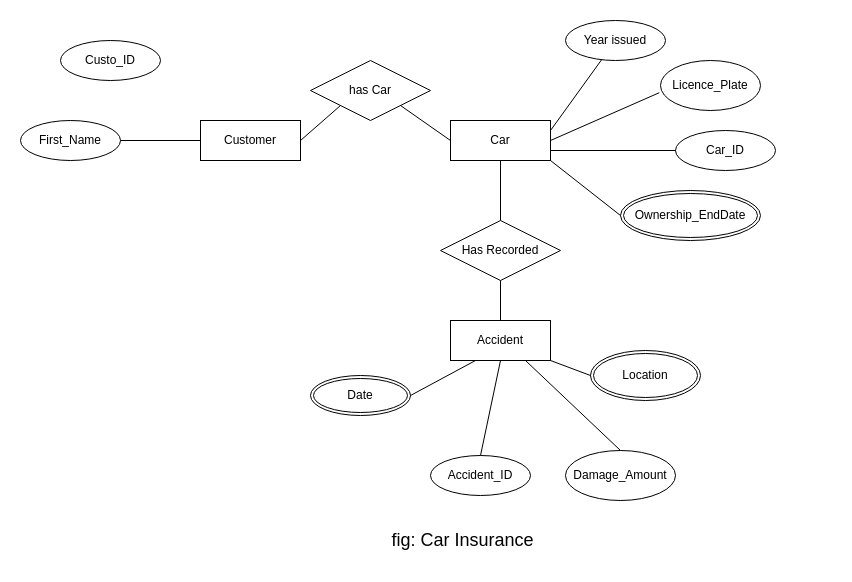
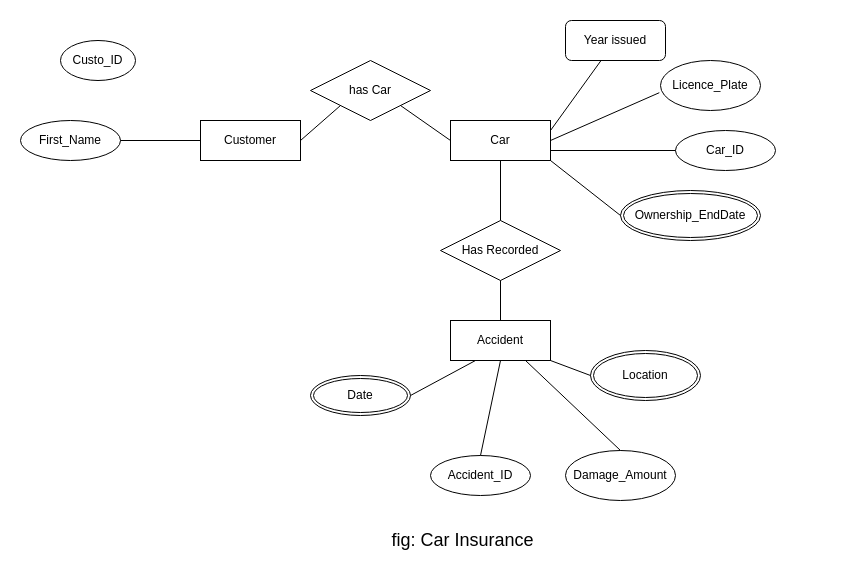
  <mxCell id="0" />
  <mxCell id="1" parent="0" />
  <mxCell id="2" value="Accident" style="whiteSpace=wrap;html=1;align=center;" parent="1" vertex="1"><mxGeometry x="450" y="320" width="100" height="40" as="geometry" /></mxCell>
  <mxCell id="3" value="Car" style="whiteSpace=wrap;html=1;align=center;" parent="1" vertex="1"><mxGeometry x="450" y="120" width="100" height="40" as="geometry" /></mxCell>
  <mxCell id="4" value="Customer" style="whiteSpace=wrap;html=1;align=center;" parent="1" vertex="1"><mxGeometry x="200" y="120" width="100" height="40" as="geometry" /></mxCell>
  <mxCell id="5" value="First_Name" style="ellipse;whiteSpace=wrap;html=1;align=center;" parent="1" vertex="1"><mxGeometry x="20" y="120" width="100" height="40" as="geometry" /></mxCell>
- <mxCell id="6" value="Custo_ID" style="ellipse;whiteSpace=wrap;html=1;align=center;" parent="1" vertex="1"><mxGeometry x="60" y="40" width="100" height="40" as="geometry" /></mxCell>
+ <mxCell id="6" value="Custo_ID" style="ellipse;whiteSpace=wrap;html=1;align=center;" parent="1" vertex="1"><mxGeometry x="60" y="40" width="75" height="40" as="geometry" /></mxCell>
  <mxCell id="7" value="Has Recorded" style="shape=rhombus;perimeter=rhombusPerimeter;whiteSpace=wrap;html=1;align=center;" parent="1" vertex="1"><mxGeometry x="440" y="220" width="120" height="60" as="geometry" /></mxCell>
  <mxCell id="8" value="has Car" style="shape=rhombus;perimeter=rhombusPerimeter;whiteSpace=wrap;html=1;align=center;" parent="1" vertex="1"><mxGeometry x="310" y="60" width="120" height="60" as="geometry" /></mxCell>
  <mxCell id="9" value="Damage_Amount" style="ellipse;whiteSpace=wrap;html=1;align=center;" parent="1" vertex="1"><mxGeometry x="565" y="450" width="110" height="50" as="geometry" /></mxCell>
  <mxCell id="10" value="Accident_ID" style="ellipse;whiteSpace=wrap;html=1;align=center;" parent="1" vertex="1"><mxGeometry x="430" y="455" width="100" height="40" as="geometry" /></mxCell>
  <mxCell id="11" value="Licence_Plate" style="ellipse;whiteSpace=wrap;html=1;align=center;" parent="1" vertex="1"><mxGeometry x="660" y="60" width="100" height="50" as="geometry" /></mxCell>
- <mxCell id="12" value="Year issued" style="ellipse;whiteSpace=wrap;html=1;align=center;" parent="1" vertex="1"><mxGeometry x="565" y="20" width="100" height="40" as="geometry" /></mxCell>
+ <mxCell id="12" value="Year issued" style="whiteSpace=wrap;html=1;align=center;rounded=1;" parent="1" vertex="1"><mxGeometry x="565" y="20" width="100" height="40" as="geometry" /></mxCell>
  <mxCell id="13" value="Car_ID" style="ellipse;whiteSpace=wrap;html=1;align=center;" parent="1" vertex="1"><mxGeometry x="675" y="130" width="100" height="40" as="geometry" /></mxCell>
  <mxCell id="14" value="Date" style="ellipse;shape=doubleEllipse;margin=3;whiteSpace=wrap;html=1;align=center;" parent="1" vertex="1"><mxGeometry x="310" y="375" width="100" height="40" as="geometry" /></mxCell>
  <mxCell id="15" value="Location" style="ellipse;shape=doubleEllipse;margin=3;whiteSpace=wrap;html=1;align=center;" parent="1" vertex="1"><mxGeometry x="590" y="350" width="110" height="50" as="geometry" /></mxCell>
  <mxCell id="16" value="Ownership_EndDate" style="ellipse;shape=doubleEllipse;margin=3;whiteSpace=wrap;html=1;align=center;" parent="1" vertex="1"><mxGeometry x="620" y="190" width="140" height="50" as="geometry" /></mxCell>
  <mxCell id="17" value="" style="endArrow=none;html=1;rounded=0;exitX=1;exitY=0.5;exitDx=0;exitDy=0;entryX=0;entryY=1;entryDx=0;entryDy=0;" parent="1" source="4" target="8" edge="1"><mxGeometry relative="1" as="geometry"><mxPoint x="430" y="230" as="sourcePoint" /><mxPoint x="590" y="230" as="targetPoint" /></mxGeometry></mxCell>
  <mxCell id="18" value="" style="endArrow=none;html=1;rounded=0;exitX=1;exitY=0.5;exitDx=0;exitDy=0;entryX=0;entryY=0.5;entryDx=0;entryDy=0;" parent="1" source="5" target="4" edge="1"><mxGeometry relative="1" as="geometry"><mxPoint x="430" y="230" as="sourcePoint" /><mxPoint x="590" y="230" as="targetPoint" /></mxGeometry></mxCell>
  <mxCell id="19" value="" style="endArrow=none;html=1;rounded=0;entryX=1;entryY=0.25;entryDx=0;entryDy=0;" parent="1" source="12" target="3" edge="1"><mxGeometry relative="1" as="geometry"><mxPoint x="430" y="230" as="sourcePoint" /><mxPoint x="590" y="230" as="targetPoint" /></mxGeometry></mxCell>
  <mxCell id="20" value="" style="endArrow=none;html=1;rounded=0;exitX=-0.012;exitY=0.644;exitDx=0;exitDy=0;exitPerimeter=0;entryX=1;entryY=0.5;entryDx=0;entryDy=0;" parent="1" source="11" target="3" edge="1"><mxGeometry relative="1" as="geometry"><mxPoint x="430" y="230" as="sourcePoint" /><mxPoint x="590" y="230" as="targetPoint" /></mxGeometry></mxCell>
  <mxCell id="21" value="" style="endArrow=none;html=1;rounded=0;exitX=0;exitY=0.5;exitDx=0;exitDy=0;entryX=1;entryY=1;entryDx=0;entryDy=0;" parent="1" source="16" target="3" edge="1"><mxGeometry relative="1" as="geometry"><mxPoint x="430" y="230" as="sourcePoint" /><mxPoint x="590" y="230" as="targetPoint" /></mxGeometry></mxCell>
  <mxCell id="22" value="" style="endArrow=none;html=1;rounded=0;entryX=0;entryY=0.5;entryDx=0;entryDy=0;exitX=1;exitY=1;exitDx=0;exitDy=0;" parent="1" source="2" target="15" edge="1"><mxGeometry relative="1" as="geometry"><mxPoint x="430" y="230" as="sourcePoint" /><mxPoint x="590" y="230" as="targetPoint" /></mxGeometry></mxCell>
  <mxCell id="23" value="" style="endArrow=none;html=1;rounded=0;exitX=0.5;exitY=0;exitDx=0;exitDy=0;entryX=0.75;entryY=1;entryDx=0;entryDy=0;" parent="1" source="9" target="2" edge="1"><mxGeometry relative="1" as="geometry"><mxPoint x="430" y="230" as="sourcePoint" /><mxPoint x="590" y="230" as="targetPoint" /></mxGeometry></mxCell>
  <mxCell id="24" value="" style="endArrow=none;html=1;rounded=0;exitX=0.5;exitY=0;exitDx=0;exitDy=0;entryX=0.5;entryY=1;entryDx=0;entryDy=0;" parent="1" source="10" target="2" edge="1"><mxGeometry relative="1" as="geometry"><mxPoint x="430" y="230" as="sourcePoint" /><mxPoint x="630" y="390" as="targetPoint" /></mxGeometry></mxCell>
  <mxCell id="25" value="" style="endArrow=none;html=1;rounded=0;exitX=0.25;exitY=1;exitDx=0;exitDy=0;entryX=1;entryY=0.5;entryDx=0;entryDy=0;" parent="1" source="2" target="14" edge="1"><mxGeometry relative="1" as="geometry"><mxPoint x="430" y="230" as="sourcePoint" /><mxPoint x="590" y="230" as="targetPoint" /></mxGeometry></mxCell>
  <mxCell id="26" value="" style="endArrow=none;html=1;rounded=0;exitX=0.5;exitY=1;exitDx=0;exitDy=0;entryX=0.5;entryY=0;entryDx=0;entryDy=0;" parent="1" source="7" target="2" edge="1"><mxGeometry relative="1" as="geometry"><mxPoint x="430" y="230" as="sourcePoint" /><mxPoint x="590" y="230" as="targetPoint" /></mxGeometry></mxCell>
  <mxCell id="27" value="" style="endArrow=none;html=1;rounded=0;exitX=0.5;exitY=1;exitDx=0;exitDy=0;entryX=0.5;entryY=0;entryDx=0;entryDy=0;" parent="1" source="3" target="7" edge="1"><mxGeometry relative="1" as="geometry"><mxPoint x="430" y="230" as="sourcePoint" /><mxPoint x="590" y="230" as="targetPoint" /></mxGeometry></mxCell>
  <mxCell id="28" value="" style="endArrow=none;html=1;rounded=0;exitX=1;exitY=1;exitDx=0;exitDy=0;entryX=0;entryY=0.5;entryDx=0;entryDy=0;" parent="1" source="8" target="3" edge="1"><mxGeometry relative="1" as="geometry"><mxPoint x="430" y="230" as="sourcePoint" /><mxPoint x="590" y="230" as="targetPoint" /></mxGeometry></mxCell>
  <mxCell id="29" value="" style="endArrow=none;html=1;rounded=0;exitX=0;exitY=0.5;exitDx=0;exitDy=0;entryX=1;entryY=0.75;entryDx=0;entryDy=0;" parent="1" source="13" target="3" edge="1"><mxGeometry relative="1" as="geometry"><mxPoint x="430" y="230" as="sourcePoint" /><mxPoint x="590" y="230" as="targetPoint" /></mxGeometry></mxCell>
  <mxCell id="30" value="&lt;font style=&quot;font-size: 18px;&quot;&gt;fig: Car Insurance&amp;nbsp;&lt;/font&gt;" style="text;html=1;strokeColor=none;fillColor=none;align=center;verticalAlign=middle;whiteSpace=wrap;rounded=0;" parent="1" vertex="1"><mxGeometry x="100" y="520" width="730" height="40" as="geometry" /></mxCell>
